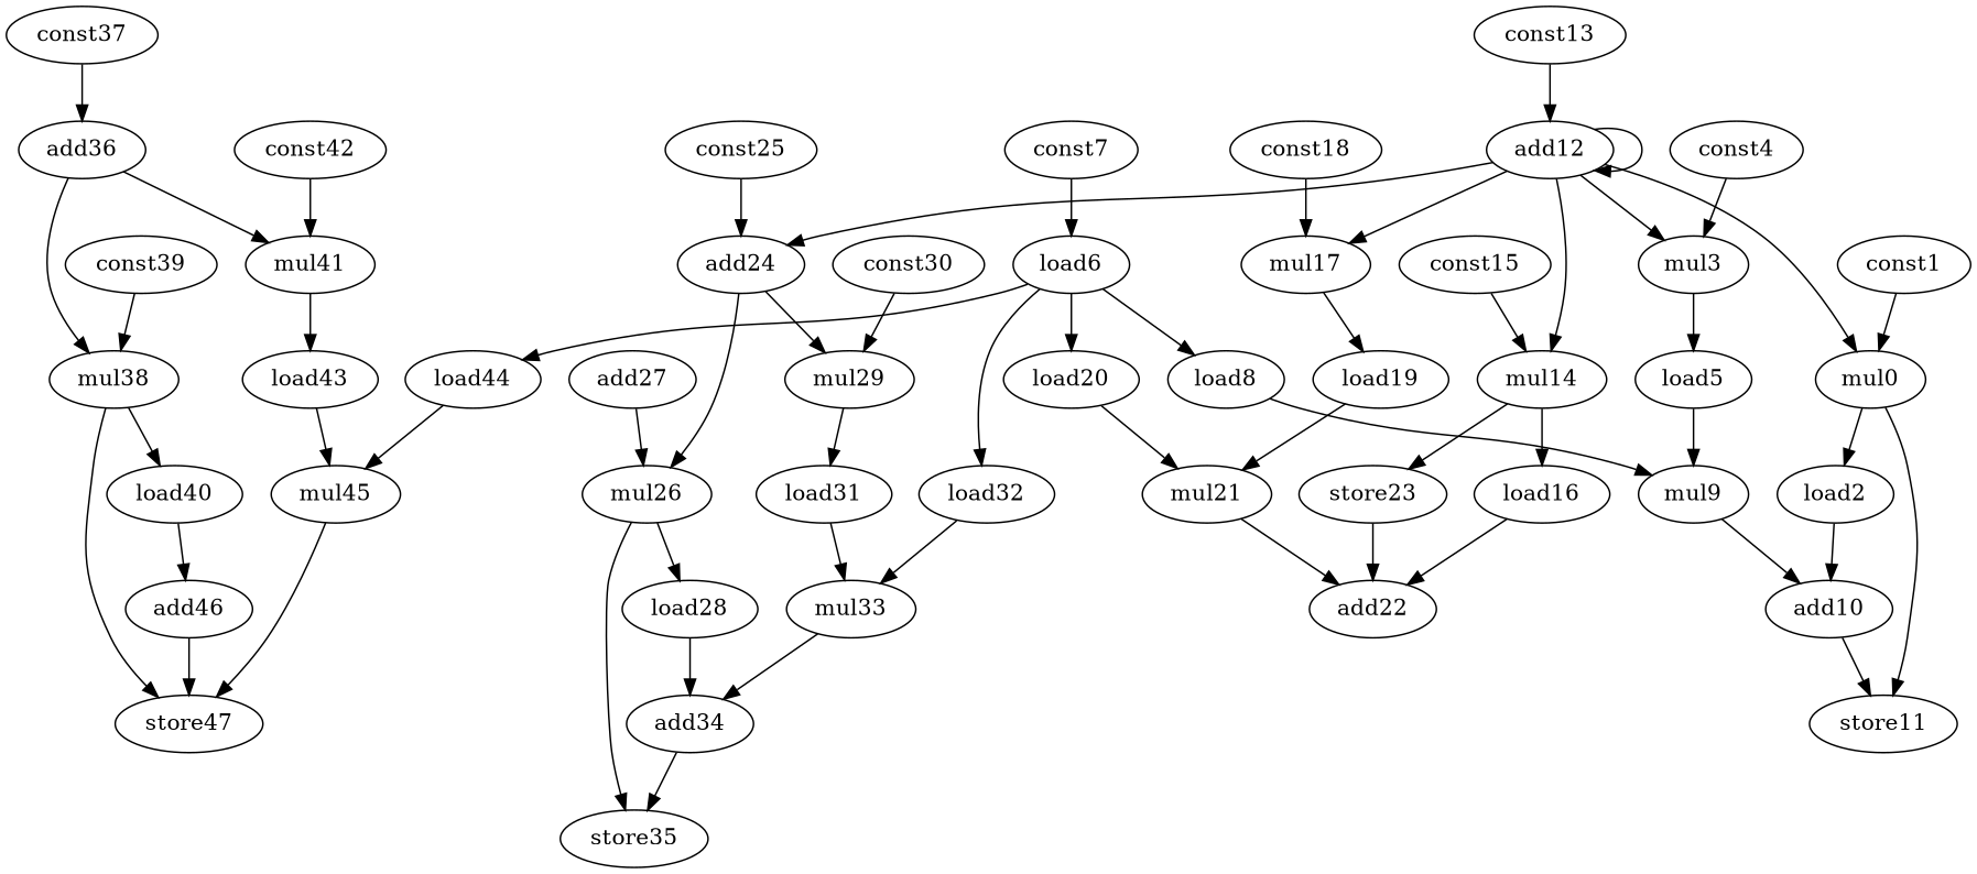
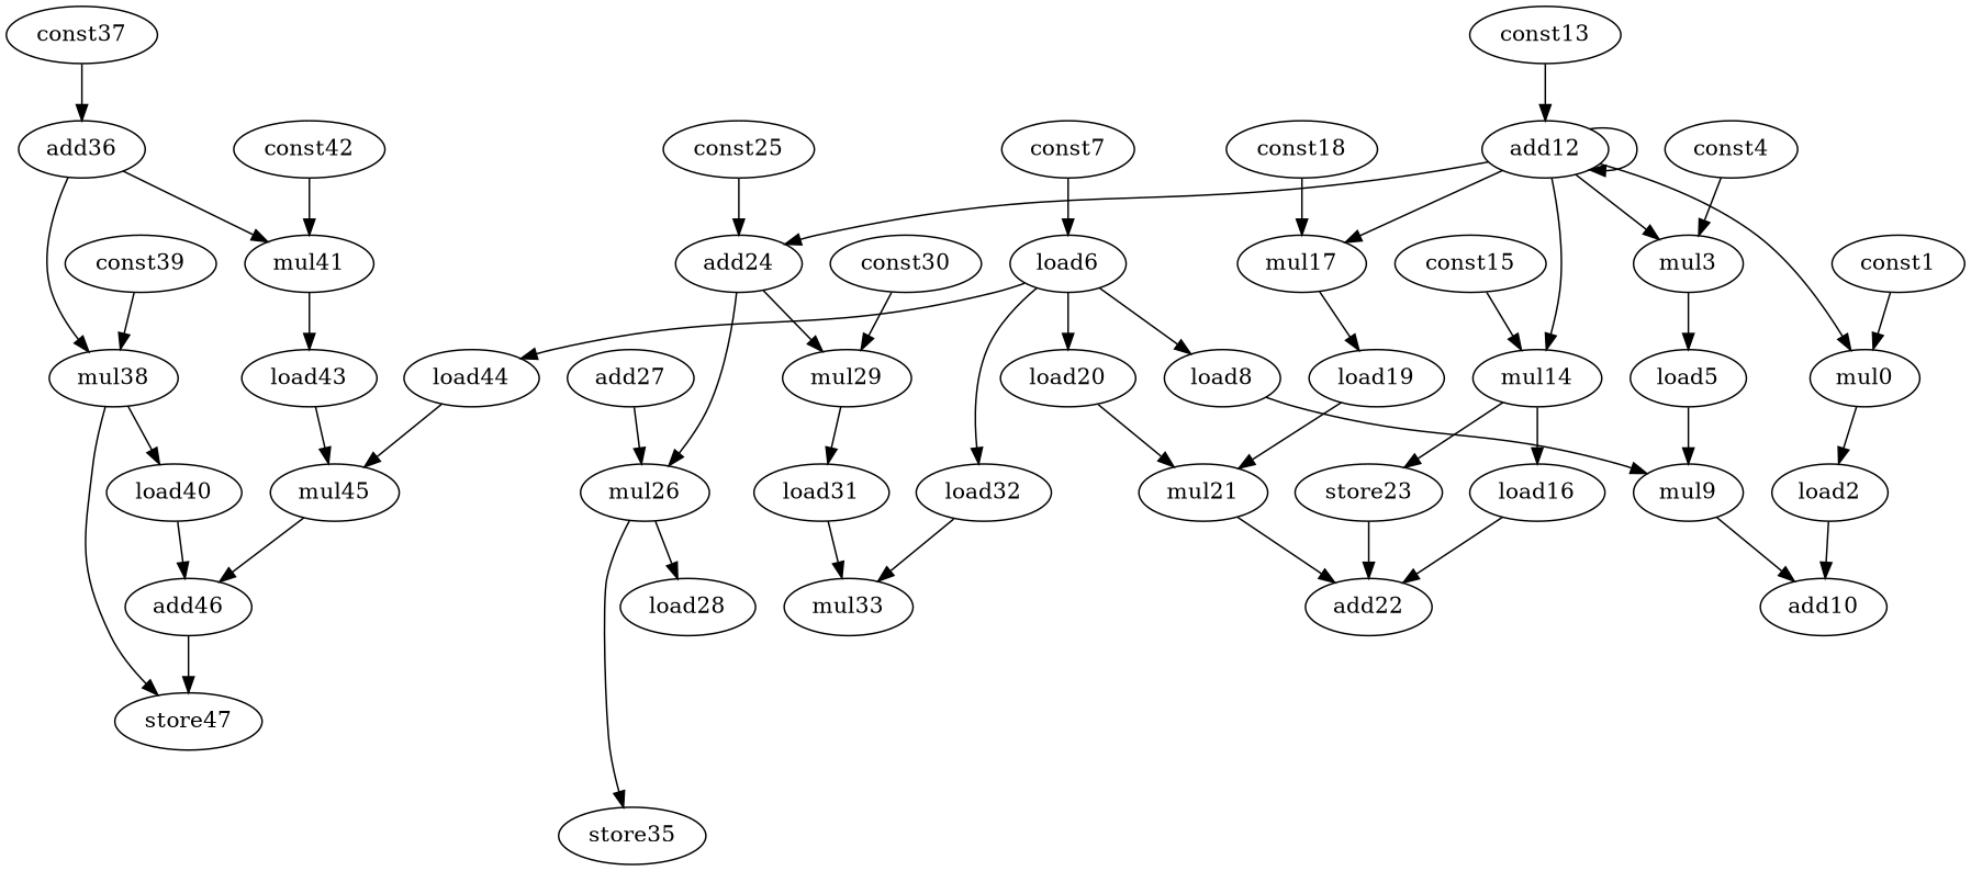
  digraph {
    node [opcode=load]
    edge [operand=0]
    mul0 [opcode=mul]
    load2
-   store11 [opcode=store]
    add10 [opcode=add]
    const1 [opcode=const]
    mul3 [opcode=mul]
    load5
    mul9 [opcode=mul]
    const4 [opcode=const]
    load6
    load8
    load20
    load32
    load44
    mul21 [opcode=mul]
    mul33 [opcode=mul]
    mul45 [opcode=mul]
    const7 [opcode=const]
    add12 [opcode=add]
    mul14 [opcode=mul]
    mul17 [opcode=mul]
    add24 [opcode=add]
    load16
    store23 [opcode=store]
    load19
    mul26 [opcode=mul]
    mul29 [opcode=mul]
    add36 [opcode=add]
    mul38 [opcode=mul]
    mul41 [opcode=mul]
    const13 [opcode=const]
    add22 [opcode=add]
    const15 [opcode=const]
    const18 [opcode=const]
    load28
    store35 [opcode=store]
    load31
    const25 [opcode=const]
-   add34 [opcode=add]
    n40 [label=add27 opcode=const]
    const30 [opcode=const]
    load40
    store47 [opcode=store]
    load43
    const37 [opcode=const]
    add46 [opcode=add]
    const39 [opcode=const]
    const42 [opcode=const]
    mul0 -> load2
-   mul0 -> store11 [operand=1]
    load2 -> add10 [operand=1]
-   add10 -> store11
    const1 -> mul0
    mul3 -> load5
    load5 -> mul9 [operand=1]
    mul9 -> add10
    const4 -> mul3
    load6 -> load8
    load6 -> load20
    load6 -> load32
    load6 -> load44
    load8 -> mul9
    load20 -> mul21
    load32 -> mul33
    load44 -> mul45
    mul21 -> add22
-   mul33 -> add34
-   mul45 -> store47
+   mul45 -> add46
    const7 -> load6
    add12 -> mul0 [operand=1]
    add12 -> mul3 [operand=1]
    add12 -> add12
    add12 -> mul14 [operand=1]
    add12 -> mul17 [operand=1]
    add12 -> add24
    mul14 -> load16
    mul14 -> store23 [operand=1]
    mul17 -> load19
    add24 -> mul26 [operand=1]
    add24 -> mul29 [operand=1]
    load16 -> add22 [operand=1]
    store23 -> add22
    load19 -> mul21 [operand=1]
    mul26 -> load28
    mul26 -> store35 [operand=1]
    mul29 -> load31
    add36 -> mul38 [operand=1]
    add36 -> mul41 [operand=1]
    mul38 -> load40
    mul38 -> store47 [operand=1]
    mul41 -> load43
    const13 -> add12 [operand=1]
    const15 -> mul14
    const18 -> mul17
-   load28 -> add34 [operand=1]
    load31 -> mul33 [operand=1]
    const25 -> add24 [operand=1]
-   add34 -> store35
    n40 -> mul26
    const30 -> mul29
    load40 -> add46 [operand=1]
    load43 -> mul45 [operand=1]
    const37 -> add36 [operand=1]
    add46 -> store47
    const39 -> mul38
    const42 -> mul41
  }
